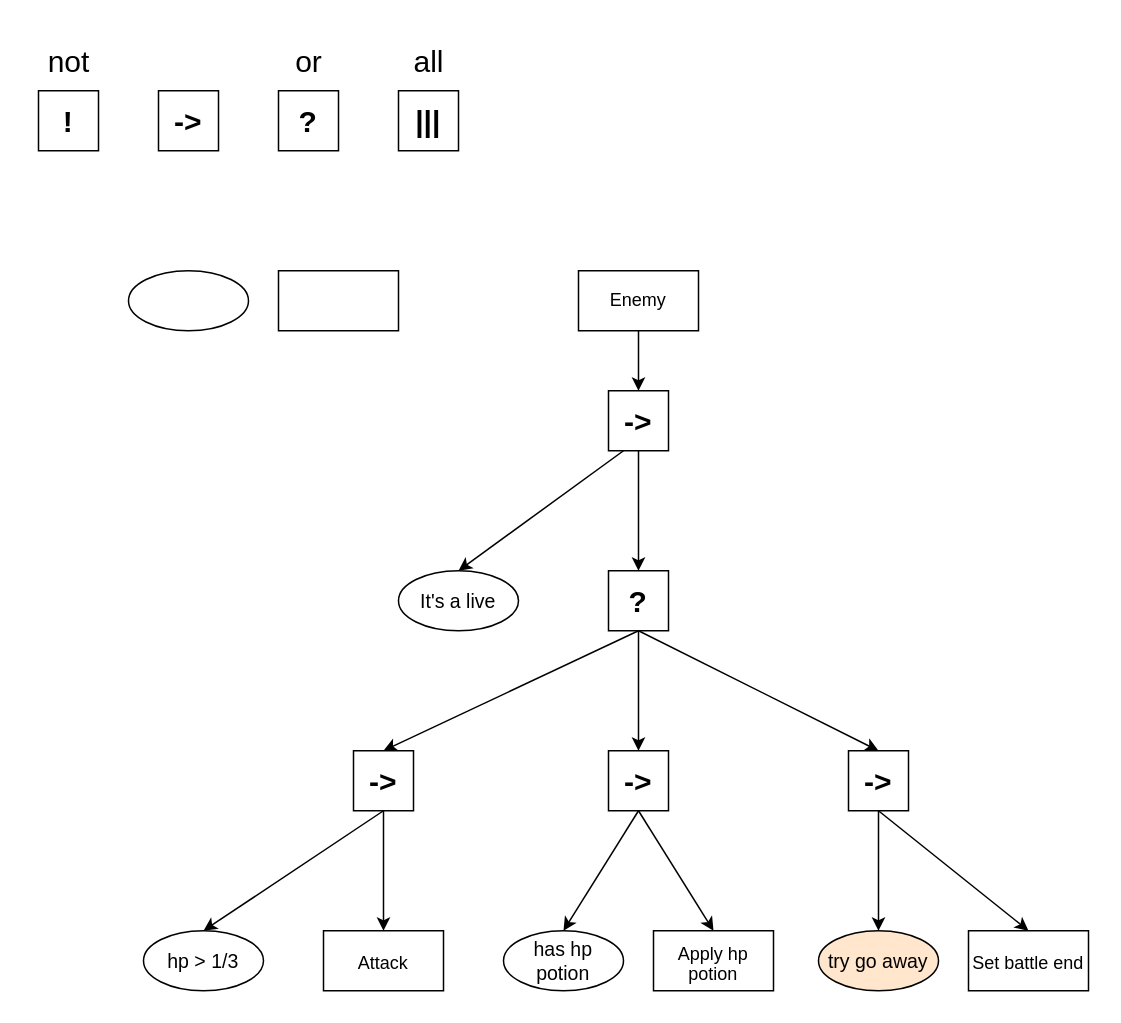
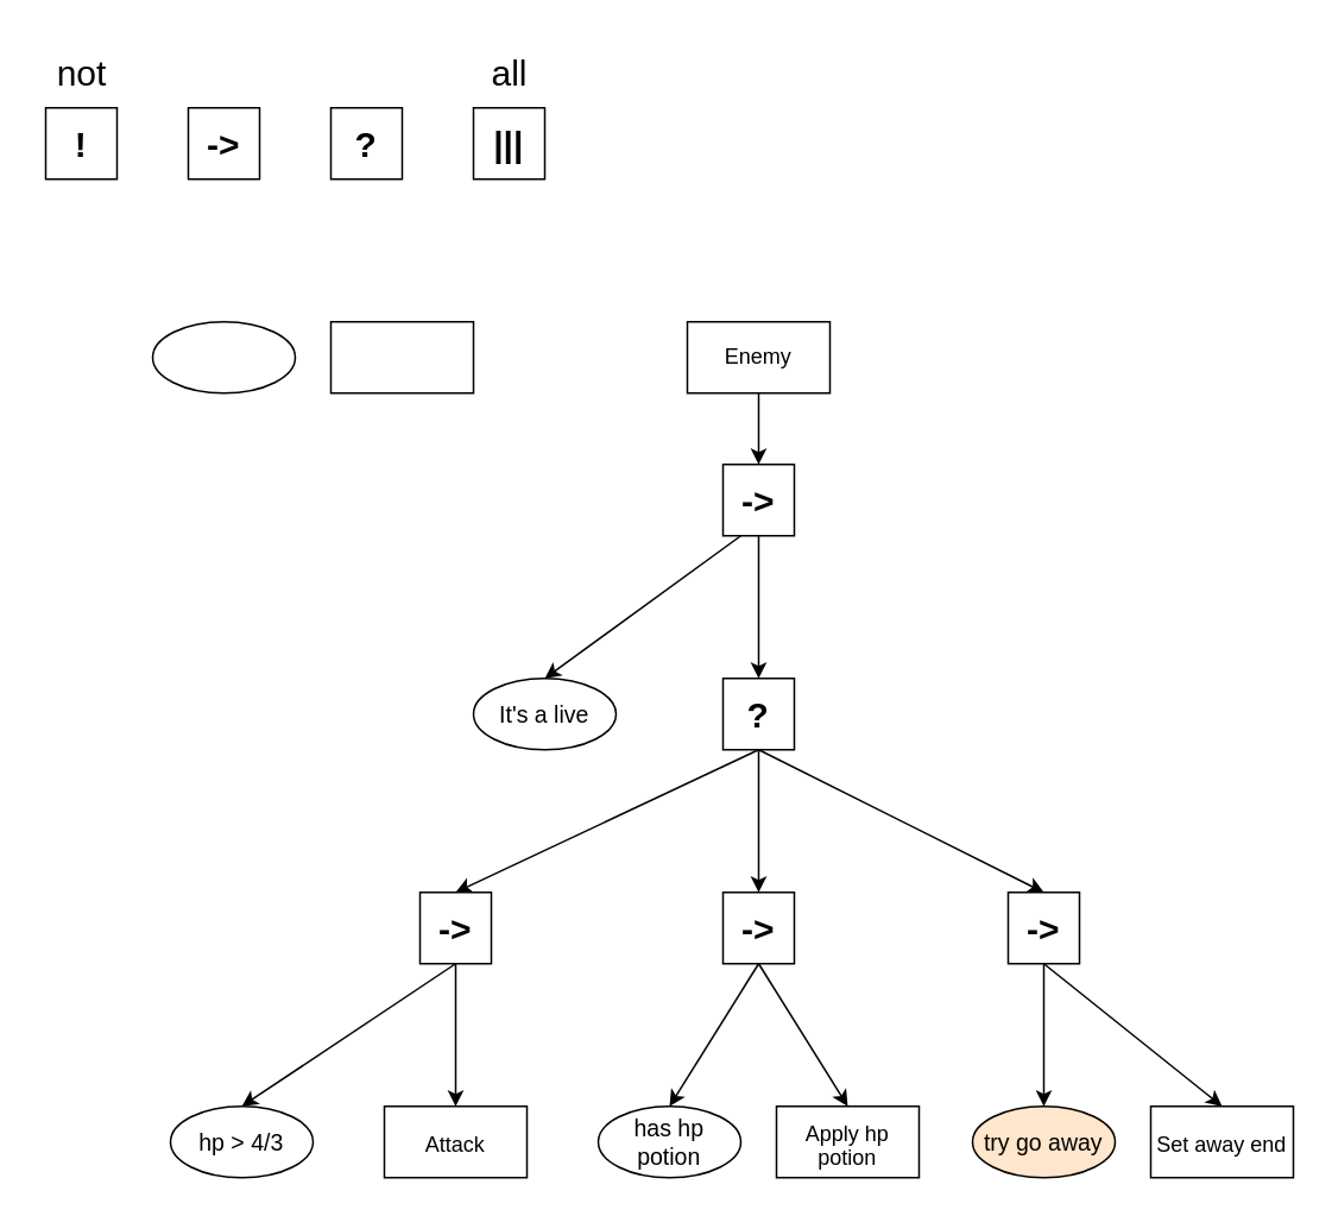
  <mxCell id="0" />
  <mxCell id="1" parent="0" />
  <mxCell id="2" style="edgeStyle=none;html=1;exitX=0.5;exitY=1;exitDx=0;exitDy=0;entryX=0.5;entryY=0;entryDx=0;entryDy=0;fontSize=20;" edge="1" parent="1" source="3" target="9"><mxGeometry relative="1" as="geometry" /></mxCell>
  <mxCell id="3" value="Enemy" style="rounded=0;whiteSpace=wrap;html=1;" vertex="1" parent="1"><mxGeometry x="385" y="180" width="80" height="40" as="geometry" /></mxCell>
  <mxCell id="4" value="-&amp;gt;" style="rounded=0;whiteSpace=wrap;html=1;fontStyle=1;fontSize=20;" vertex="1" parent="1"><mxGeometry x="105" y="60" width="40" height="40" as="geometry" /></mxCell>
  <mxCell id="5" value="?" style="rounded=0;whiteSpace=wrap;html=1;fontStyle=1;fontSize=20;" vertex="1" parent="1"><mxGeometry x="185" y="60" width="40" height="40" as="geometry" /></mxCell>
  <mxCell id="6" value="|||" style="rounded=0;whiteSpace=wrap;html=1;fontStyle=1;fontSize=20;" vertex="1" parent="1"><mxGeometry x="265" y="60" width="40" height="40" as="geometry" /></mxCell>
  <mxCell id="7" style="edgeStyle=none;html=1;exitX=0.25;exitY=1;exitDx=0;exitDy=0;entryX=0.5;entryY=0;entryDx=0;entryDy=0;fontSize=13;" edge="1" parent="1" source="9" target="14"><mxGeometry relative="1" as="geometry" /></mxCell>
  <mxCell id="8" style="edgeStyle=none;html=1;exitX=0.5;exitY=1;exitDx=0;exitDy=0;entryX=0.5;entryY=0;entryDx=0;entryDy=0;fontSize=12;" edge="1" parent="1" source="9" target="25"><mxGeometry relative="1" as="geometry"><mxPoint x="425" y="360" as="targetPoint" /></mxGeometry></mxCell>
  <mxCell id="9" value="-&amp;gt;" style="rounded=0;whiteSpace=wrap;html=1;fontStyle=1;fontSize=20;" vertex="1" parent="1"><mxGeometry x="405" y="260" width="40" height="40" as="geometry" /></mxCell>
- <mxCell id="10" value="or" style="text;html=1;align=center;verticalAlign=middle;resizable=0;points=[];autosize=1;strokeColor=none;fillColor=none;fontSize=20;" vertex="1" parent="1"><mxGeometry x="185" width="40" height="40" as="geometry" y="20" /></mxCell>
  <mxCell id="11" value="all" style="text;html=1;align=center;verticalAlign=middle;resizable=0;points=[];autosize=1;strokeColor=none;fillColor=none;fontSize=20;" vertex="1" parent="1"><mxGeometry x="265" width="40" height="40" as="geometry" y="20" /></mxCell>
  <mxCell id="12" value="" style="ellipse;whiteSpace=wrap;html=1;fontSize=20;" vertex="1" parent="1"><mxGeometry x="85" y="180" width="80" height="40" as="geometry" /></mxCell>
  <mxCell id="13" value="" style="rounded=0;whiteSpace=wrap;html=1;fontSize=20;" vertex="1" parent="1"><mxGeometry x="185" y="180" width="80" height="40" as="geometry" /></mxCell>
  <mxCell id="14" value="It's a live" style="ellipse;whiteSpace=wrap;html=1;fontSize=13;" vertex="1" parent="1"><mxGeometry x="265" y="380" width="80" height="40" as="geometry" /></mxCell>
  <mxCell id="15" style="edgeStyle=none;html=1;exitX=0.5;exitY=1;exitDx=0;exitDy=0;entryX=0.5;entryY=0;entryDx=0;entryDy=0;fontSize=13;" edge="1" parent="1" source="17" target="18"><mxGeometry relative="1" as="geometry" /></mxCell>
  <mxCell id="16" style="edgeStyle=none;html=1;exitX=0.5;exitY=1;exitDx=0;exitDy=0;entryX=0.5;entryY=0;entryDx=0;entryDy=0;fontSize=12;" edge="1" parent="1" source="17" target="19"><mxGeometry relative="1" as="geometry" /></mxCell>
  <mxCell id="17" value="-&amp;gt;" style="rounded=0;whiteSpace=wrap;html=1;fontStyle=1;fontSize=20;" vertex="1" parent="1"><mxGeometry x="405" y="500" width="40" height="40" as="geometry" /></mxCell>
  <mxCell id="18" value="has hp potion" style="ellipse;whiteSpace=wrap;html=1;fontSize=13;" vertex="1" parent="1"><mxGeometry x="335" y="620" width="80" height="40" as="geometry" /></mxCell>
  <mxCell id="19" value="&lt;p style=&quot;line-height: 50%;&quot;&gt;&lt;font style=&quot;font-size: 12px;&quot;&gt;Apply hp potion&lt;/font&gt;&lt;/p&gt;" style="rounded=0;whiteSpace=wrap;html=1;fontSize=20;spacing=2;" vertex="1" parent="1"><mxGeometry x="435" y="620" width="80" height="40" as="geometry" /></mxCell>
  <mxCell id="20" value="!" style="rounded=0;whiteSpace=wrap;html=1;fontStyle=1;fontSize=20;" vertex="1" parent="1"><mxGeometry x="25" y="60" width="40" height="40" as="geometry" /></mxCell>
  <mxCell id="21" value="not" style="text;html=1;align=center;verticalAlign=middle;resizable=0;points=[];autosize=1;strokeColor=none;fillColor=none;fontSize=20;" vertex="1" parent="1"><mxGeometry x="20" width="50" height="40" as="geometry" y="20" /></mxCell>
  <mxCell id="22" style="edgeStyle=none;html=1;exitX=0.5;exitY=1;exitDx=0;exitDy=0;entryX=0.5;entryY=0;entryDx=0;entryDy=0;fontSize=12;" edge="1" parent="1" source="25" target="28"><mxGeometry relative="1" as="geometry" /></mxCell>
  <mxCell id="23" style="edgeStyle=none;html=1;exitX=0.5;exitY=1;exitDx=0;exitDy=0;entryX=0.5;entryY=0;entryDx=0;entryDy=0;fontSize=12;" edge="1" parent="1" source="25" target="17"><mxGeometry relative="1" as="geometry" /></mxCell>
  <mxCell id="24" style="edgeStyle=none;html=1;exitX=0.5;exitY=1;exitDx=0;exitDy=0;entryX=0.5;entryY=0;entryDx=0;entryDy=0;fontSize=12;" edge="1" parent="1" source="25" target="33"><mxGeometry relative="1" as="geometry" /></mxCell>
  <mxCell id="25" value="?" style="rounded=0;whiteSpace=wrap;html=1;fontStyle=1;fontSize=20;" vertex="1" parent="1"><mxGeometry x="405" y="380" width="40" height="40" as="geometry" /></mxCell>
  <mxCell id="26" style="edgeStyle=none;html=1;exitX=0.5;exitY=1;exitDx=0;exitDy=0;entryX=0.5;entryY=0;entryDx=0;entryDy=0;fontSize=12;" edge="1" parent="1" source="28" target="29"><mxGeometry relative="1" as="geometry" /></mxCell>
  <mxCell id="27" style="edgeStyle=none;html=1;exitX=0.5;exitY=1;exitDx=0;exitDy=0;entryX=0.5;entryY=0;entryDx=0;entryDy=0;fontSize=12;" edge="1" parent="1" source="28" target="30"><mxGeometry relative="1" as="geometry" /></mxCell>
  <mxCell id="28" value="-&amp;gt;" style="rounded=0;whiteSpace=wrap;html=1;fontStyle=1;fontSize=20;" vertex="1" parent="1"><mxGeometry x="235" y="500" width="40" height="40" as="geometry" /></mxCell>
- <mxCell id="29" value="hp &amp;gt; 1/3" style="ellipse;whiteSpace=wrap;html=1;fontSize=13;" vertex="1" parent="1"><mxGeometry x="95" y="620" width="80" height="40" as="geometry" /></mxCell>
+ <mxCell id="29" value="hp &amp;gt; 4/3" style="ellipse;whiteSpace=wrap;html=1;fontSize=13;" vertex="1" parent="1"><mxGeometry x="95" y="620" width="80" height="40" as="geometry" /></mxCell>
  <mxCell id="30" value="&lt;p style=&quot;line-height: 50%;&quot;&gt;&lt;font style=&quot;font-size: 12px;&quot;&gt;Attack&lt;/font&gt;&lt;/p&gt;" style="rounded=0;whiteSpace=wrap;html=1;fontSize=20;spacing=2;" vertex="1" parent="1"><mxGeometry x="215" y="620" width="80" height="40" as="geometry" /></mxCell>
  <mxCell id="31" style="edgeStyle=none;html=1;exitX=0.5;exitY=1;exitDx=0;exitDy=0;entryX=0.5;entryY=0;entryDx=0;entryDy=0;fontSize=12;" edge="1" parent="1" source="33" target="34"><mxGeometry relative="1" as="geometry" /></mxCell>
  <mxCell id="32" style="edgeStyle=none;html=1;exitX=0.5;exitY=1;exitDx=0;exitDy=0;entryX=0.5;entryY=0;entryDx=0;entryDy=0;fontSize=12;" edge="1" parent="1" source="33" target="35"><mxGeometry relative="1" as="geometry" /></mxCell>
  <mxCell id="33" value="-&amp;gt;" style="rounded=0;whiteSpace=wrap;html=1;fontStyle=1;fontSize=20;" vertex="1" parent="1"><mxGeometry x="565" y="500" width="40" height="40" as="geometry" /></mxCell>
  <mxCell id="34" value="try go away" style="ellipse;whiteSpace=wrap;html=1;fontSize=13;fillColor=#ffe6cc;" vertex="1" parent="1"><mxGeometry x="545" y="620" width="80" height="40" as="geometry" /></mxCell>
- <mxCell id="35" value="&lt;p style=&quot;line-height: 50%;&quot;&gt;&lt;font style=&quot;font-size: 12px;&quot;&gt;Set battle end&lt;/font&gt;&lt;/p&gt;" style="rounded=0;whiteSpace=wrap;html=1;fontSize=20;spacing=2;" vertex="1" parent="1"><mxGeometry x="645" y="620" width="80" height="40" as="geometry" /></mxCell>
+ <mxCell id="35" value="&lt;p style=&quot;line-height: 50%;&quot;&gt;&lt;font style=&quot;font-size: 12px;&quot;&gt;Set away end&lt;/font&gt;&lt;/p&gt;" style="rounded=0;whiteSpace=wrap;html=1;fontSize=20;spacing=2;" vertex="1" parent="1"><mxGeometry x="645" y="620" width="80" height="40" as="geometry" /></mxCell>
